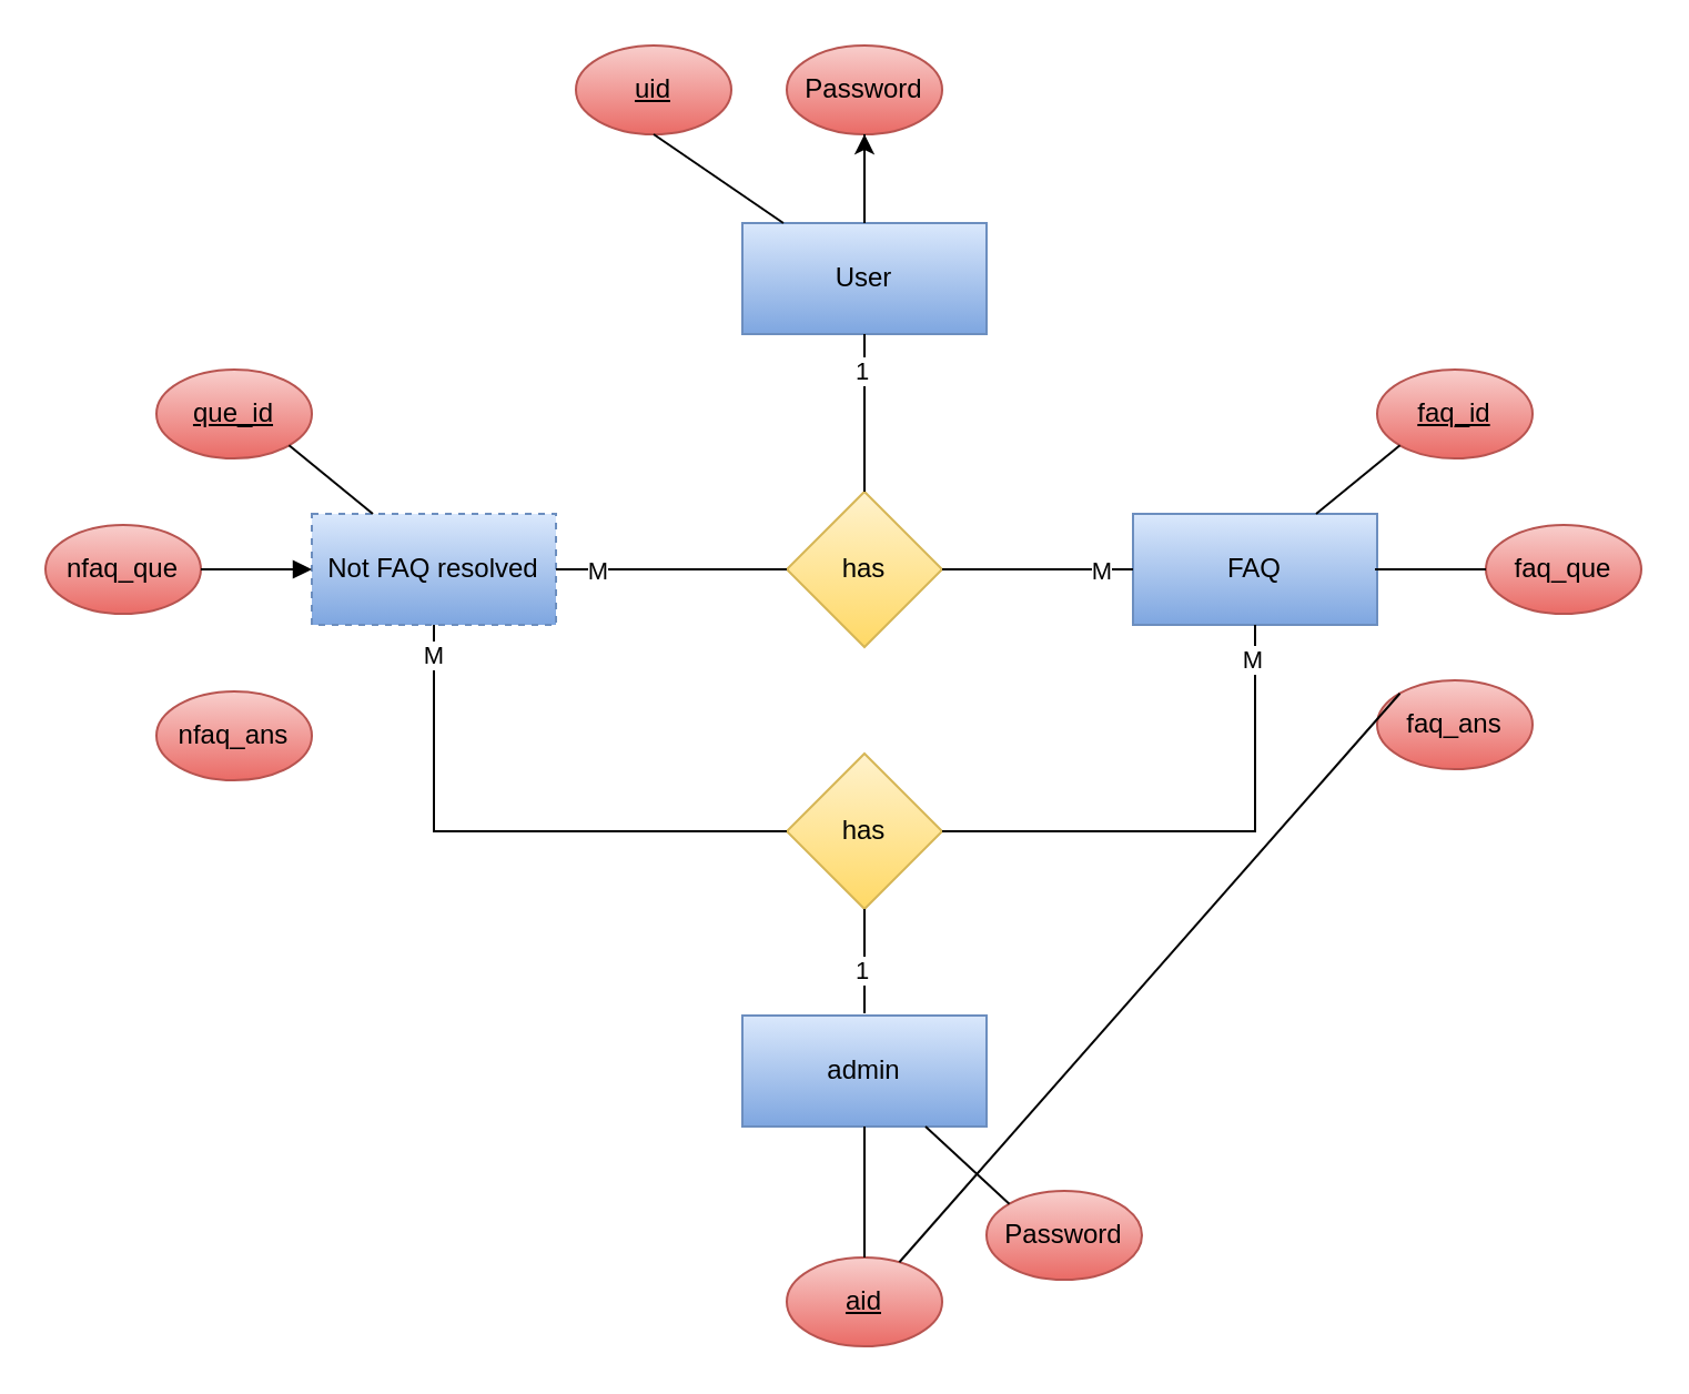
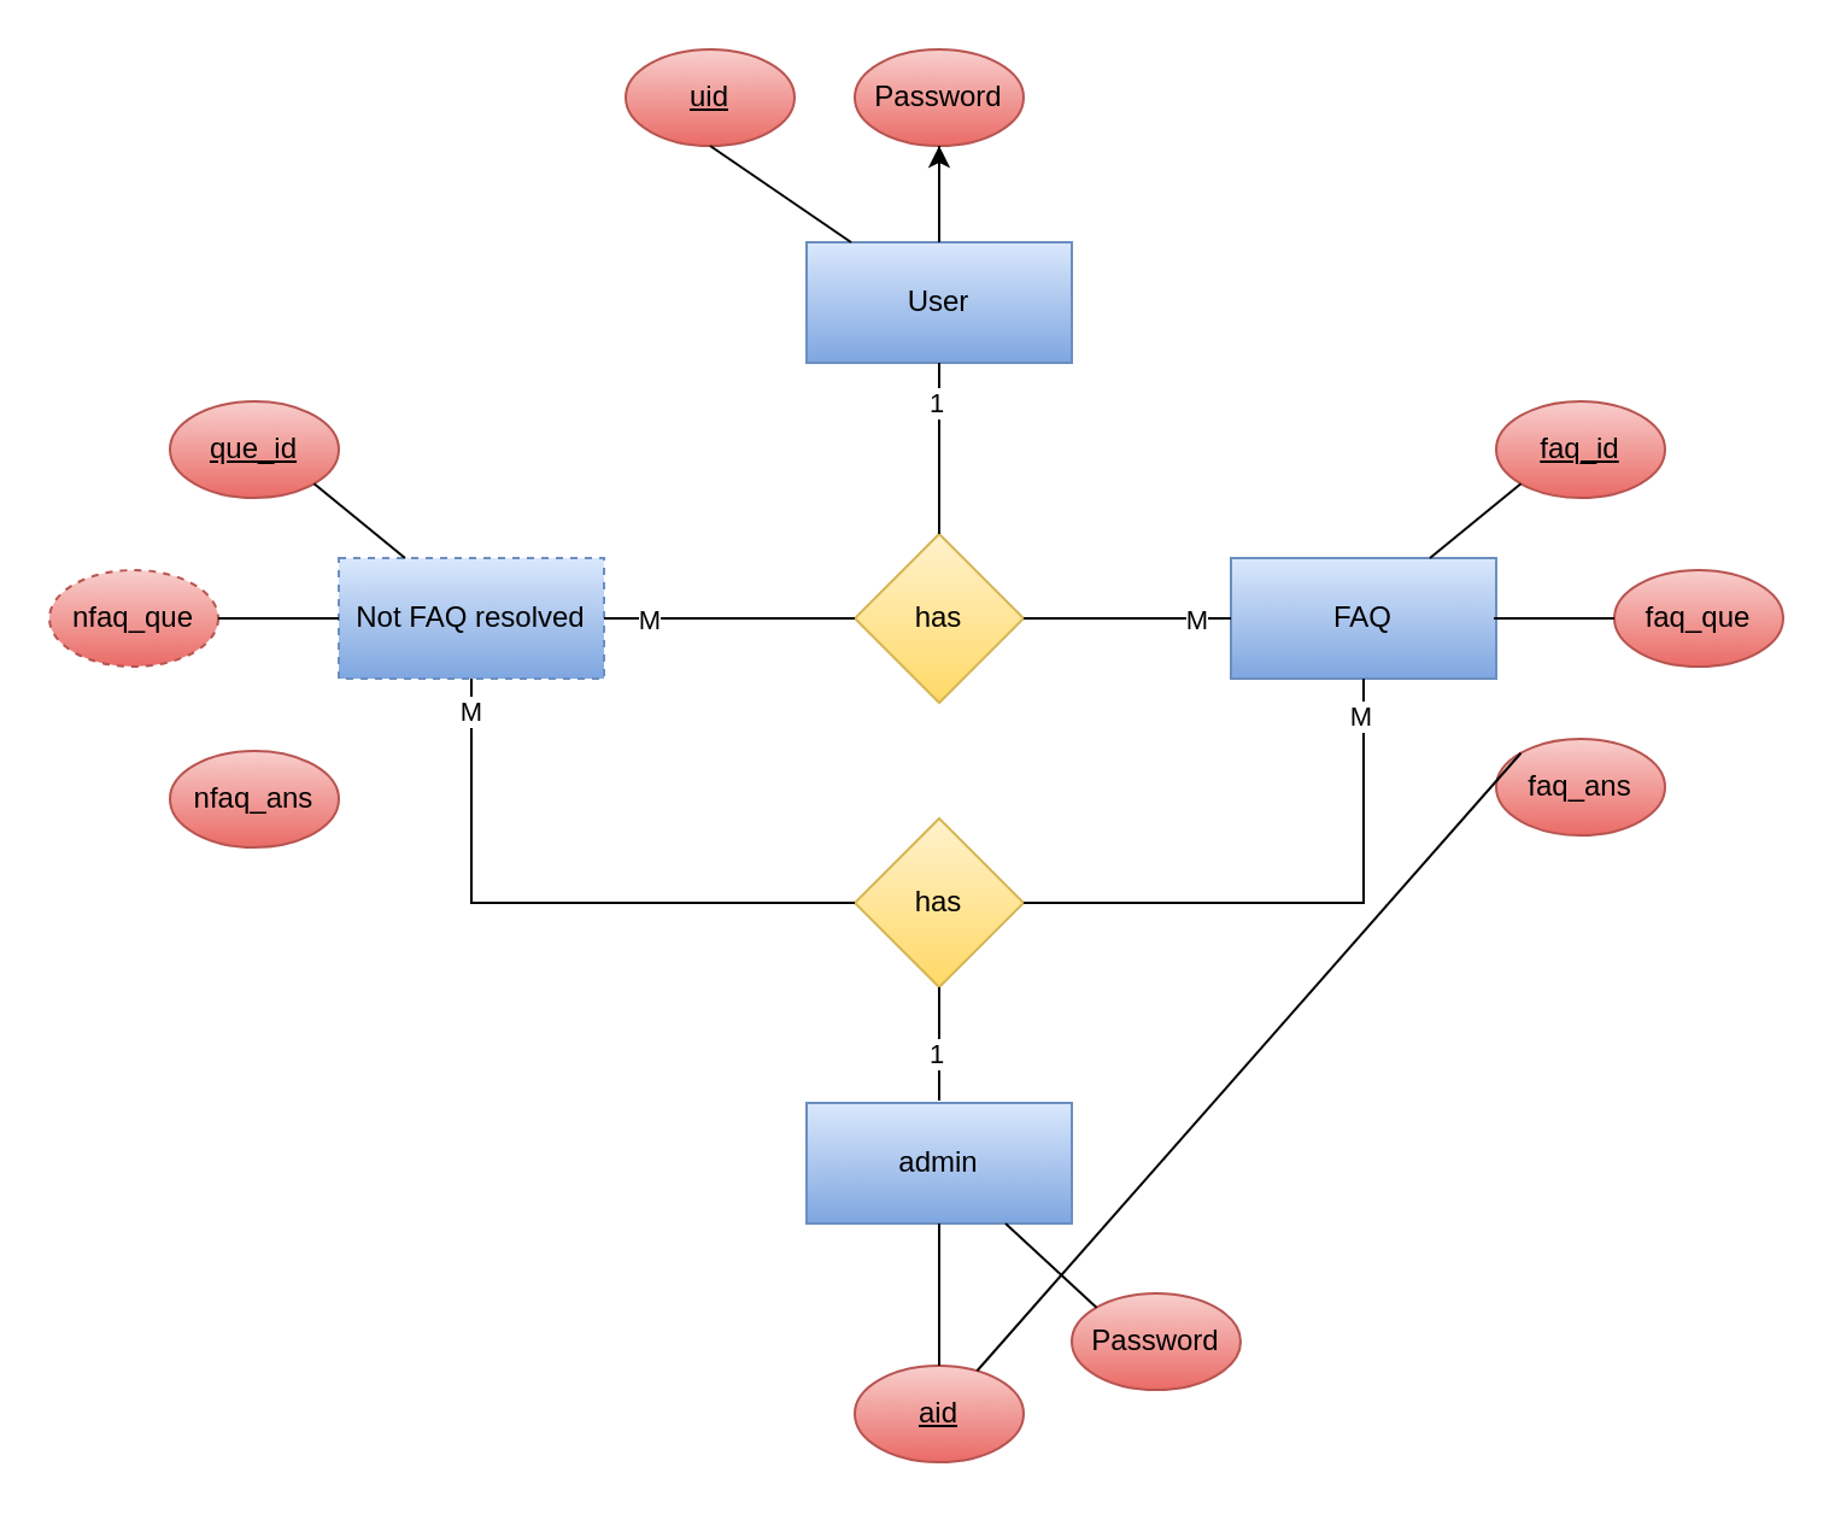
  <mxCell id="0" />
  <mxCell id="1" parent="0" />
  <mxCell id="2" style="edgeStyle=orthogonalEdgeStyle;rounded=0;orthogonalLoop=1;jettySize=auto;html=1;exitX=0.25;exitY=0;exitDx=0;exitDy=0;strokeColor=none;" edge="1" parent="1"><mxGeometry relative="1" as="geometry"><mxPoint x="540" y="96" as="targetPoint" /><mxPoint x="540" y="125" as="sourcePoint" /></mxGeometry></mxCell>
  <mxCell id="3" value="" style="edgeStyle=orthogonalEdgeStyle;rounded=0;orthogonalLoop=1;jettySize=auto;html=1;" edge="1" parent="1" source="4" target="5"><mxGeometry relative="1" as="geometry" /></mxCell>
  <mxCell id="4" value="User" style="rounded=0;whiteSpace=wrap;html=1;fillColor=#dae8fc;strokeColor=#6c8ebf;gradientColor=#7ea6e0;" vertex="1" parent="1"><mxGeometry x="334" y="100" width="110" height="50" as="geometry" /></mxCell>
  <mxCell id="5" value="Password" style="ellipse;whiteSpace=wrap;html=1;fillColor=#f8cecc;strokeColor=#b85450;gradientColor=#ea6b66;" vertex="1" parent="1"><mxGeometry x="354" y="20" width="70" height="40" as="geometry" /></mxCell>
  <mxCell id="6" value="" style="endArrow=none;html=1;rounded=0;entryX=0.5;entryY=1;entryDx=0;entryDy=0;" edge="1" parent="1" source="4"><mxGeometry width="50" height="50" relative="1" as="geometry"><mxPoint x="599" y="200" as="sourcePoint" /><mxPoint x="389" y="60" as="targetPoint" /></mxGeometry></mxCell>
  <mxCell id="7" value="&lt;u&gt;uid&lt;/u&gt;" style="ellipse;whiteSpace=wrap;html=1;fillColor=#f8cecc;strokeColor=#b85450;gradientColor=#ea6b66;" vertex="1" parent="1"><mxGeometry x="259" y="20" width="70" height="40" as="geometry" /></mxCell>
  <mxCell id="8" value="" style="endArrow=none;html=1;rounded=0;entryX=0.5;entryY=1;entryDx=0;entryDy=0;" edge="1" parent="1" source="4"><mxGeometry width="50" height="50" relative="1" as="geometry"><mxPoint x="599" y="200" as="sourcePoint" /><mxPoint x="294" y="60" as="targetPoint" /></mxGeometry></mxCell>
  <mxCell id="9" value="has" style="rhombus;whiteSpace=wrap;html=1;fillColor=#fff2cc;strokeColor=#d6b656;gradientColor=#ffd966;" vertex="1" parent="1"><mxGeometry x="354" y="221" width="70" height="70" as="geometry" /></mxCell>
  <mxCell id="10" value="" style="endArrow=none;html=1;rounded=0;entryX=0.5;entryY=1;entryDx=0;entryDy=0;exitX=0.5;exitY=0;exitDx=0;exitDy=0;" edge="1" parent="1" source="9" target="4"><mxGeometry width="50" height="50" relative="1" as="geometry"><mxPoint x="474" y="216" as="sourcePoint" /><mxPoint x="524" y="166" as="targetPoint" /></mxGeometry></mxCell>
  <mxCell id="11" value="1" style="edgeLabel;html=1;align=center;verticalAlign=middle;resizable=0;points=[];" vertex="1" connectable="0" parent="10"><mxGeometry x="0.559" y="2" relative="1" as="geometry"><mxPoint as="offset" /></mxGeometry></mxCell>
  <mxCell id="12" value="FAQ" style="rounded=0;whiteSpace=wrap;html=1;fillColor=#dae8fc;strokeColor=#6c8ebf;gradientColor=#7ea6e0;" vertex="1" parent="1"><mxGeometry x="510" y="231" width="110" height="50" as="geometry" /></mxCell>
  <mxCell id="13" value="&lt;u&gt;faq_id&lt;/u&gt;" style="ellipse;whiteSpace=wrap;html=1;fillColor=#f8cecc;strokeColor=#b85450;gradientColor=#ea6b66;" vertex="1" parent="1"><mxGeometry x="620" y="166" width="70" height="40" as="geometry" /></mxCell>
  <mxCell id="14" value="faq_que" style="ellipse;whiteSpace=wrap;html=1;fillColor=#f8cecc;strokeColor=#b85450;gradientColor=#ea6b66;" vertex="1" parent="1"><mxGeometry x="669" y="236" width="70" height="40" as="geometry" /></mxCell>
  <mxCell id="15" value="faq_ans" style="ellipse;whiteSpace=wrap;html=1;fillColor=#f8cecc;strokeColor=#b85450;gradientColor=#ea6b66;" vertex="1" parent="1"><mxGeometry x="620" y="306" width="70" height="40" as="geometry" /></mxCell>
  <mxCell id="16" value="Not FAQ resolved" style="rounded=0;whiteSpace=wrap;html=1;fillColor=#dae8fc;strokeColor=#6c8ebf;gradientColor=#7ea6e0;dashed=1;" vertex="1" parent="1"><mxGeometry x="140" y="231" width="110" height="50" as="geometry" /></mxCell>
  <mxCell id="17" value="&lt;u&gt;que_id&lt;/u&gt;" style="ellipse;whiteSpace=wrap;html=1;fillColor=#f8cecc;strokeColor=#b85450;gradientColor=#ea6b66;" vertex="1" parent="1"><mxGeometry x="70" y="166" width="70" height="40" as="geometry" /></mxCell>
- <mxCell id="18" value="nfaq_que" style="ellipse;whiteSpace=wrap;html=1;fillColor=#f8cecc;strokeColor=#b85450;gradientColor=#ea6b66;" vertex="1" parent="1"><mxGeometry x="20" y="236" width="70" height="40" as="geometry" /></mxCell>
+ <mxCell id="18" value="nfaq_que" style="ellipse;whiteSpace=wrap;html=1;fillColor=#f8cecc;strokeColor=#b85450;gradientColor=#ea6b66;dashed=1;" vertex="1" parent="1"><mxGeometry x="20" y="236" width="70" height="40" as="geometry" /></mxCell>
  <mxCell id="19" value="nfaq_ans" style="ellipse;whiteSpace=wrap;html=1;fillColor=#f8cecc;strokeColor=#b85450;gradientColor=#ea6b66;" vertex="1" parent="1"><mxGeometry x="70" y="311" width="70" height="40" as="geometry" /></mxCell>
  <mxCell id="20" value="admin" style="rounded=0;whiteSpace=wrap;html=1;fillColor=#dae8fc;strokeColor=#6c8ebf;gradientColor=#7ea6e0;" vertex="1" parent="1"><mxGeometry x="334" y="457" width="110" height="50" as="geometry" /></mxCell>
  <mxCell id="21" value="Password" style="ellipse;whiteSpace=wrap;html=1;fillColor=#f8cecc;strokeColor=#b85450;gradientColor=#ea6b66;" vertex="1" parent="1"><mxGeometry x="444" y="536" width="70" height="40" as="geometry" /></mxCell>
  <mxCell id="22" value="&lt;u&gt;aid&lt;/u&gt;" style="ellipse;whiteSpace=wrap;html=1;fillColor=#f8cecc;strokeColor=#b85450;gradientColor=#ea6b66;" vertex="1" parent="1"><mxGeometry x="354" y="566" width="70" height="40" as="geometry" /></mxCell>
  <mxCell id="23" value="" style="endArrow=none;html=1;rounded=0;entryX=0.75;entryY=1;entryDx=0;entryDy=0;exitX=0;exitY=0;exitDx=0;exitDy=0;" edge="1" parent="1" source="21" target="20"><mxGeometry width="50" height="50" relative="1" as="geometry"><mxPoint x="339" y="486" as="sourcePoint" /><mxPoint x="389" y="436" as="targetPoint" /></mxGeometry></mxCell>
  <mxCell id="24" value="" style="endArrow=none;html=1;rounded=0;entryX=0.5;entryY=1;entryDx=0;entryDy=0;exitX=0.5;exitY=0;exitDx=0;exitDy=0;" edge="1" parent="1" source="22" target="20"><mxGeometry width="50" height="50" relative="1" as="geometry"><mxPoint x="339" y="486" as="sourcePoint" /><mxPoint x="389" y="436" as="targetPoint" /></mxGeometry></mxCell>
  <mxCell id="25" value="" style="endArrow=none;html=1;rounded=0;entryX=0;entryY=0.5;entryDx=0;entryDy=0;" edge="1" parent="1" target="14"><mxGeometry width="50" height="50" relative="1" as="geometry"><mxPoint x="619" y="256" as="sourcePoint" /><mxPoint x="389" y="226" as="targetPoint" /></mxGeometry></mxCell>
  <mxCell id="26" value="" style="endArrow=none;html=1;rounded=0;exitX=0.75;exitY=0;exitDx=0;exitDy=0;entryX=0;entryY=1;entryDx=0;entryDy=0;" edge="1" parent="1" source="12" target="13"><mxGeometry width="50" height="50" relative="1" as="geometry"><mxPoint x="339" y="276" as="sourcePoint" /><mxPoint x="389" y="226" as="targetPoint" /></mxGeometry></mxCell>
  <mxCell id="27" value="" style="endArrow=none;html=1;rounded=0;entryX=1;entryY=1;entryDx=0;entryDy=0;exitX=0.25;exitY=0;exitDx=0;exitDy=0;" edge="1" parent="1" source="16" target="17"><mxGeometry width="50" height="50" relative="1" as="geometry"><mxPoint x="339" y="276" as="sourcePoint" /><mxPoint x="389" y="226" as="targetPoint" /></mxGeometry></mxCell>
- <mxCell id="28" value="" style="endArrow=block;html=1;rounded=0;entryX=0;entryY=0.5;entryDx=0;entryDy=0;exitX=1;exitY=0.5;exitDx=0;exitDy=0;" edge="1" parent="1" source="18" target="16"><mxGeometry width="50" height="50" relative="1" as="geometry"><mxPoint x="339" y="276" as="sourcePoint" /><mxPoint x="389" y="226" as="targetPoint" /></mxGeometry></mxCell>
+ <mxCell id="28" value="" style="endArrow=none;html=1;rounded=0;entryX=0;entryY=0.5;entryDx=0;entryDy=0;exitX=1;exitY=0.5;exitDx=0;exitDy=0;" edge="1" parent="1" source="18" target="16"><mxGeometry width="50" height="50" relative="1" as="geometry"><mxPoint x="339" y="276" as="sourcePoint" /><mxPoint x="389" y="226" as="targetPoint" /></mxGeometry></mxCell>
  <mxCell id="29" value="" style="endArrow=none;html=1;rounded=0;exitX=0;exitY=0;exitDx=0;exitDy=0;" edge="1" parent="1" source="15" target="22"><mxGeometry width="50" height="50" relative="1" as="geometry"><mxPoint x="339" y="366" as="sourcePoint" /><mxPoint x="389" y="316" as="targetPoint" /></mxGeometry></mxCell>
  <mxCell id="30" value="" style="endArrow=none;html=1;rounded=0;entryX=0;entryY=0.5;entryDx=0;entryDy=0;exitX=1;exitY=0.5;exitDx=0;exitDy=0;" edge="1" parent="1" source="16" target="9"><mxGeometry width="50" height="50" relative="1" as="geometry"><mxPoint x="339" y="316" as="sourcePoint" /><mxPoint x="389" y="266" as="targetPoint" /></mxGeometry></mxCell>
  <mxCell id="31" value="M" style="edgeLabel;html=1;align=center;verticalAlign=middle;resizable=0;points=[];" vertex="1" connectable="0" parent="30"><mxGeometry x="-0.647" relative="1" as="geometry"><mxPoint as="offset" /></mxGeometry></mxCell>
  <mxCell id="32" value="" style="endArrow=none;html=1;rounded=0;entryX=1;entryY=0.5;entryDx=0;entryDy=0;exitX=0;exitY=0.5;exitDx=0;exitDy=0;" edge="1" parent="1" source="12" target="9"><mxGeometry width="50" height="50" relative="1" as="geometry"><mxPoint x="339" y="316" as="sourcePoint" /><mxPoint x="389" y="266" as="targetPoint" /></mxGeometry></mxCell>
  <mxCell id="33" value="M" style="edgeLabel;html=1;align=center;verticalAlign=middle;resizable=0;points=[];" vertex="1" connectable="0" parent="32"><mxGeometry x="-0.659" relative="1" as="geometry"><mxPoint as="offset" /></mxGeometry></mxCell>
  <mxCell id="34" value="has" style="rhombus;whiteSpace=wrap;html=1;fillColor=#fff2cc;strokeColor=#d6b656;gradientColor=#ffd966;" vertex="1" parent="1"><mxGeometry x="354" y="339" width="70" height="70" as="geometry" /></mxCell>
  <mxCell id="35" value="" style="endArrow=none;html=1;rounded=0;entryX=0.5;entryY=1;entryDx=0;entryDy=0;exitX=1;exitY=0.5;exitDx=0;exitDy=0;" edge="1" parent="1" source="34" target="12"><mxGeometry width="50" height="50" relative="1" as="geometry"><mxPoint x="339" y="416" as="sourcePoint" /><mxPoint x="389" y="366" as="targetPoint" /><Array as="points"><mxPoint x="565" y="374" /></Array></mxGeometry></mxCell>
  <mxCell id="36" value="M" style="edgeLabel;html=1;align=center;verticalAlign=middle;resizable=0;points=[];" vertex="1" connectable="0" parent="35"><mxGeometry x="0.869" y="2" relative="1" as="geometry"><mxPoint as="offset" /></mxGeometry></mxCell>
  <mxCell id="37" value="" style="endArrow=none;html=1;rounded=0;entryX=0.5;entryY=1;entryDx=0;entryDy=0;" edge="1" parent="1" target="34"><mxGeometry width="50" height="50" relative="1" as="geometry"><mxPoint x="389" y="456" as="sourcePoint" /><mxPoint x="389" y="366" as="targetPoint" /></mxGeometry></mxCell>
  <mxCell id="38" value="1" style="edgeLabel;html=1;align=center;verticalAlign=middle;resizable=0;points=[];" vertex="1" connectable="0" parent="37"><mxGeometry x="-0.163" y="2" relative="1" as="geometry"><mxPoint as="offset" /></mxGeometry></mxCell>
  <mxCell id="39" value="" style="endArrow=none;html=1;rounded=0;entryX=0.5;entryY=1;entryDx=0;entryDy=0;exitX=0;exitY=0.5;exitDx=0;exitDy=0;" edge="1" parent="1" source="34" target="16"><mxGeometry width="50" height="50" relative="1" as="geometry"><mxPoint x="339" y="416" as="sourcePoint" /><mxPoint x="389" y="366" as="targetPoint" /><Array as="points"><mxPoint x="195" y="374" /></Array></mxGeometry></mxCell>
  <mxCell id="40" value="M" style="edgeLabel;html=1;align=center;verticalAlign=middle;resizable=0;points=[];" vertex="1" connectable="0" parent="39"><mxGeometry x="0.894" y="1" relative="1" as="geometry"><mxPoint as="offset" /></mxGeometry></mxCell>
